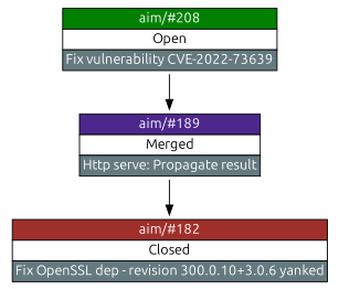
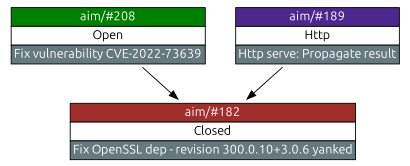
  digraph {
    fontname=Ubuntu
    node [fontname=Ubuntu shape=plaintext]
    edge [fontname=Ubuntu]
    n1 [label=<      <table border="0" cellborder="1" cellspacing="0" href="https://github.com/mihaigalos/aim/pull/208">        <tr><td bgcolor="#008000"><font color="#ffffff">aim/#208</font></td></tr>        <tr><td bgcolor="#ffffff"><font color="#000000">Open</font></td></tr>        <tr><td bgcolor="#657a7f"><font color="#ffffff">Fix vulnerability CVE-2022-73639</font></td></tr>      </table>>]
-   n2 [label=<      <table border="0" cellborder="1" cellspacing="0" href="https://github.com/mihaigalos/aim/pull/189">        <tr><td bgcolor="#4c278d"><font color="#ffffff">aim/#189</font></td></tr>        <tr><td bgcolor="#ffffff"><font color="#000000">Merged</font></td></tr>        <tr><td bgcolor="#657a7f"><font color="#ffffff">Http serve: Propagate result</font></td></tr>      </table>>]
+   n2 [label=<      <table border="0" cellborder="1" cellspacing="0" href="https://github.com/mihaigalos/aim/pull/189">        <tr><td bgcolor="#4c278d"><font color="#ffffff">aim/#189</font></td></tr>        <tr><td bgcolor="#ffffff"><font color="#000000">Http</font></td></tr>        <tr><td bgcolor="#657a7f"><font color="#ffffff">Http serve: Propagate result</font></td></tr>      </table>>]
    n3 [label=<      <table border="0" cellborder="1" cellspacing="0" href="https://github.com/mihaigalos/aim/pull/182">        <tr><td bgcolor="#a02f2b"><font color="#ffffff">aim/#182</font></td></tr>        <tr><td bgcolor="#ffffff"><font color="#000000">Closed</font></td></tr>        <tr><td bgcolor="#657a7f"><font color="#ffffff">Fix OpenSSL dep - revision 300.0.10+3.0.6 yanked</font></td></tr>      </table>>]
-   n1 -> n2
+   n1 -> n3
    n2 -> n3
  }
